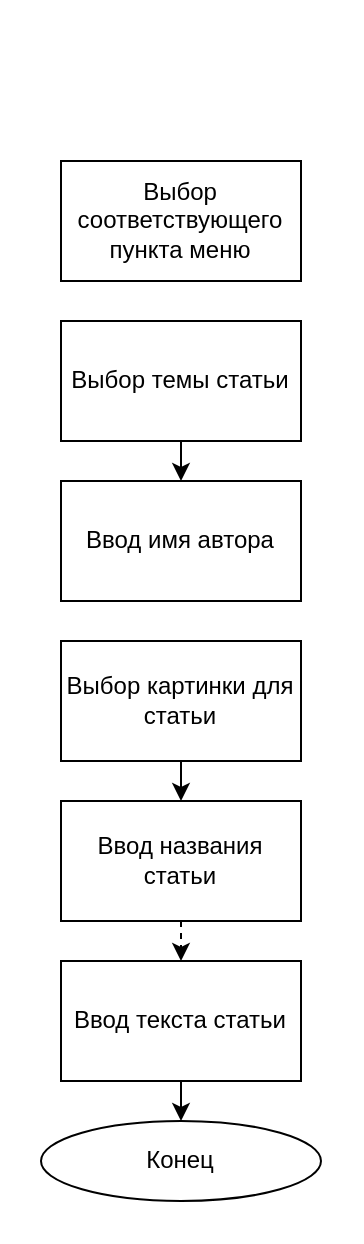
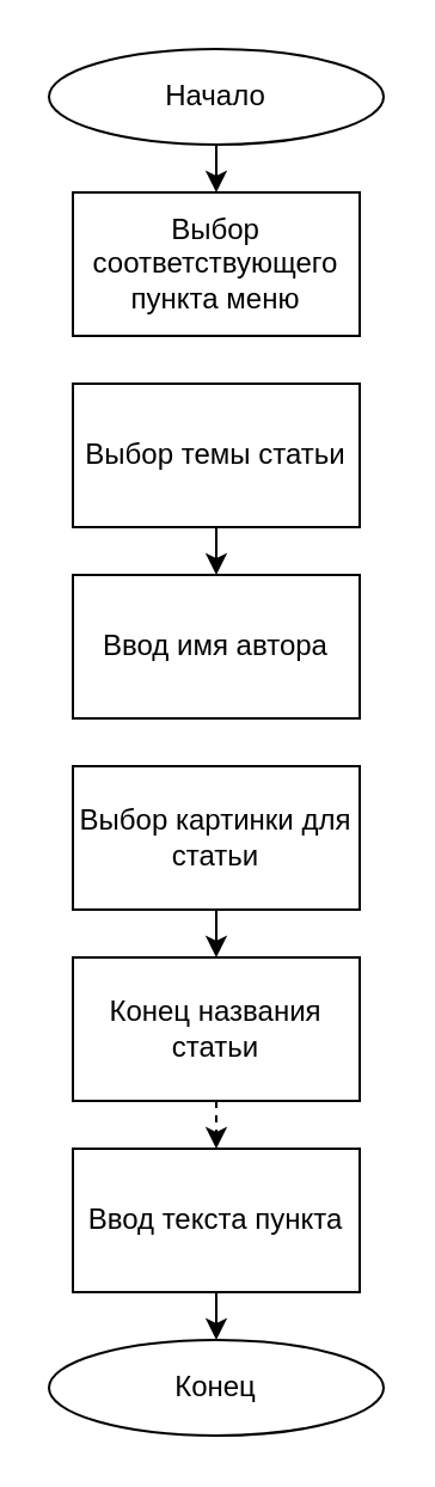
  <mxCell id="0" />
  <mxCell id="1" parent="0" />
+ <mxCell id="2" style="edgeStyle=orthogonalEdgeStyle;rounded=0;orthogonalLoop=1;jettySize=auto;html=1;exitX=0.5;exitY=1;exitDx=0;exitDy=0;entryX=0.5;entryY=0;entryDx=0;entryDy=0;" parent="1" source="3" target="5" edge="1"><mxGeometry relative="1" as="geometry" /></mxCell>
+ <mxCell id="3" value="Начало" style="ellipse;whiteSpace=wrap;html=1;" parent="1" vertex="1"><mxGeometry x="20" y="20" width="140" height="40" as="geometry" /></mxCell>
  <mxCell id="4" value="Конец" style="ellipse;whiteSpace=wrap;html=1;" parent="1" vertex="1"><mxGeometry x="20" y="560" width="140" height="40" as="geometry" /></mxCell>
  <mxCell id="5" value="Выбор соответствующего пункта меню" style="rounded=0;whiteSpace=wrap;html=1;" parent="1" vertex="1"><mxGeometry x="30" y="80" width="120" height="60" as="geometry" /></mxCell>
  <mxCell id="6" style="edgeStyle=orthogonalEdgeStyle;rounded=0;orthogonalLoop=1;jettySize=auto;html=1;exitX=0.5;exitY=1;exitDx=0;exitDy=0;entryX=0.5;entryY=0;entryDx=0;entryDy=0;" parent="1" source="7" target="12" edge="1"><mxGeometry relative="1" as="geometry" /></mxCell>
  <mxCell id="7" value="Выбор темы статьи" style="rounded=0;whiteSpace=wrap;html=1;" parent="1" vertex="1"><mxGeometry x="30" y="160" width="120" height="60" as="geometry" /></mxCell>
  <mxCell id="8" style="edgeStyle=orthogonalEdgeStyle;rounded=0;orthogonalLoop=1;jettySize=auto;html=1;exitX=0.5;exitY=1;exitDx=0;exitDy=0;entryX=0.5;entryY=0;entryDx=0;entryDy=0;" parent="1" source="9" target="11" edge="1"><mxGeometry relative="1" as="geometry" /></mxCell>
  <mxCell id="9" value="Выбор картинки для статьи" style="rounded=0;whiteSpace=wrap;html=1;" parent="1" vertex="1"><mxGeometry x="30" y="320" width="120" height="60" as="geometry" /></mxCell>
  <mxCell id="10" style="edgeStyle=orthogonalEdgeStyle;rounded=0;orthogonalLoop=1;jettySize=auto;html=1;exitX=0.5;exitY=1;exitDx=0;exitDy=0;entryX=0.5;entryY=0;entryDx=0;entryDy=0;dashed=1;" parent="1" source="11" target="14" edge="1"><mxGeometry relative="1" as="geometry" /></mxCell>
- <mxCell id="11" value="Ввод названия статьи" style="rounded=0;whiteSpace=wrap;html=1;" parent="1" vertex="1"><mxGeometry x="30" y="400" width="120" height="60" as="geometry" /></mxCell>
+ <mxCell id="11" value="Конец названия статьи" style="rounded=0;whiteSpace=wrap;html=1;" parent="1" vertex="1"><mxGeometry x="30" y="400" width="120" height="60" as="geometry" /></mxCell>
  <mxCell id="12" value="Ввод имя автора" style="rounded=0;whiteSpace=wrap;html=1;" parent="1" vertex="1"><mxGeometry x="30" y="240" width="120" height="60" as="geometry" /></mxCell>
  <mxCell id="13" style="edgeStyle=orthogonalEdgeStyle;rounded=0;orthogonalLoop=1;jettySize=auto;html=1;exitX=0.5;exitY=1;exitDx=0;exitDy=0;entryX=0.5;entryY=0;entryDx=0;entryDy=0;" parent="1" source="14" target="4" edge="1"><mxGeometry relative="1" as="geometry" /></mxCell>
- <mxCell id="14" value="Ввод текста статьи" style="rounded=0;whiteSpace=wrap;html=1;" parent="1" vertex="1"><mxGeometry x="30" y="480" width="120" height="60" as="geometry" /></mxCell>
+ <mxCell id="14" value="Ввод текста пункта" style="rounded=0;whiteSpace=wrap;html=1;" parent="1" vertex="1"><mxGeometry x="30" y="480" width="120" height="60" as="geometry" /></mxCell>
